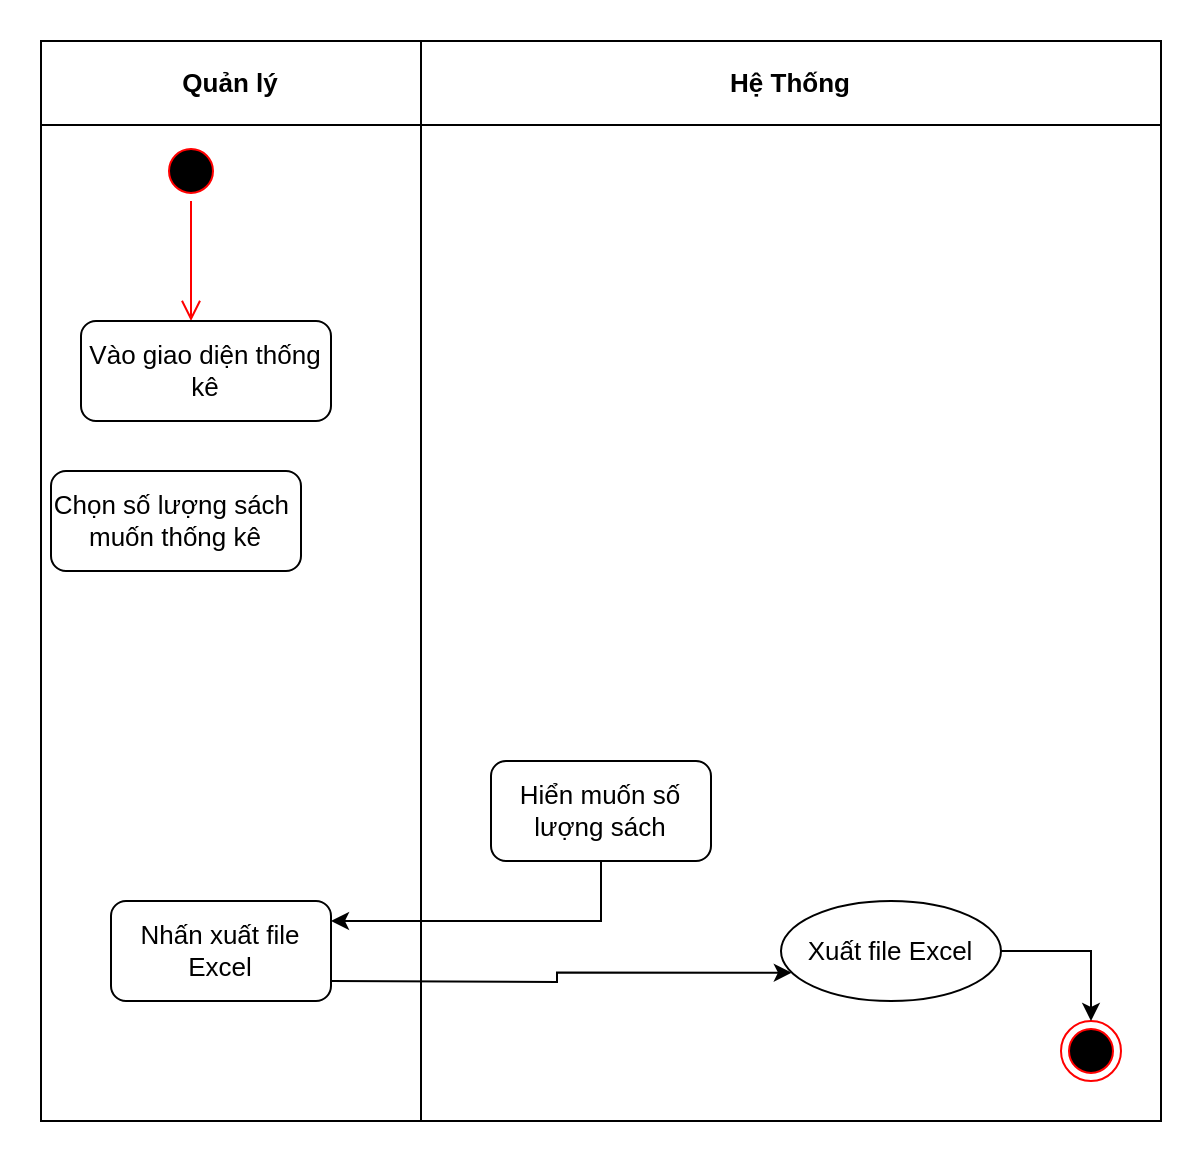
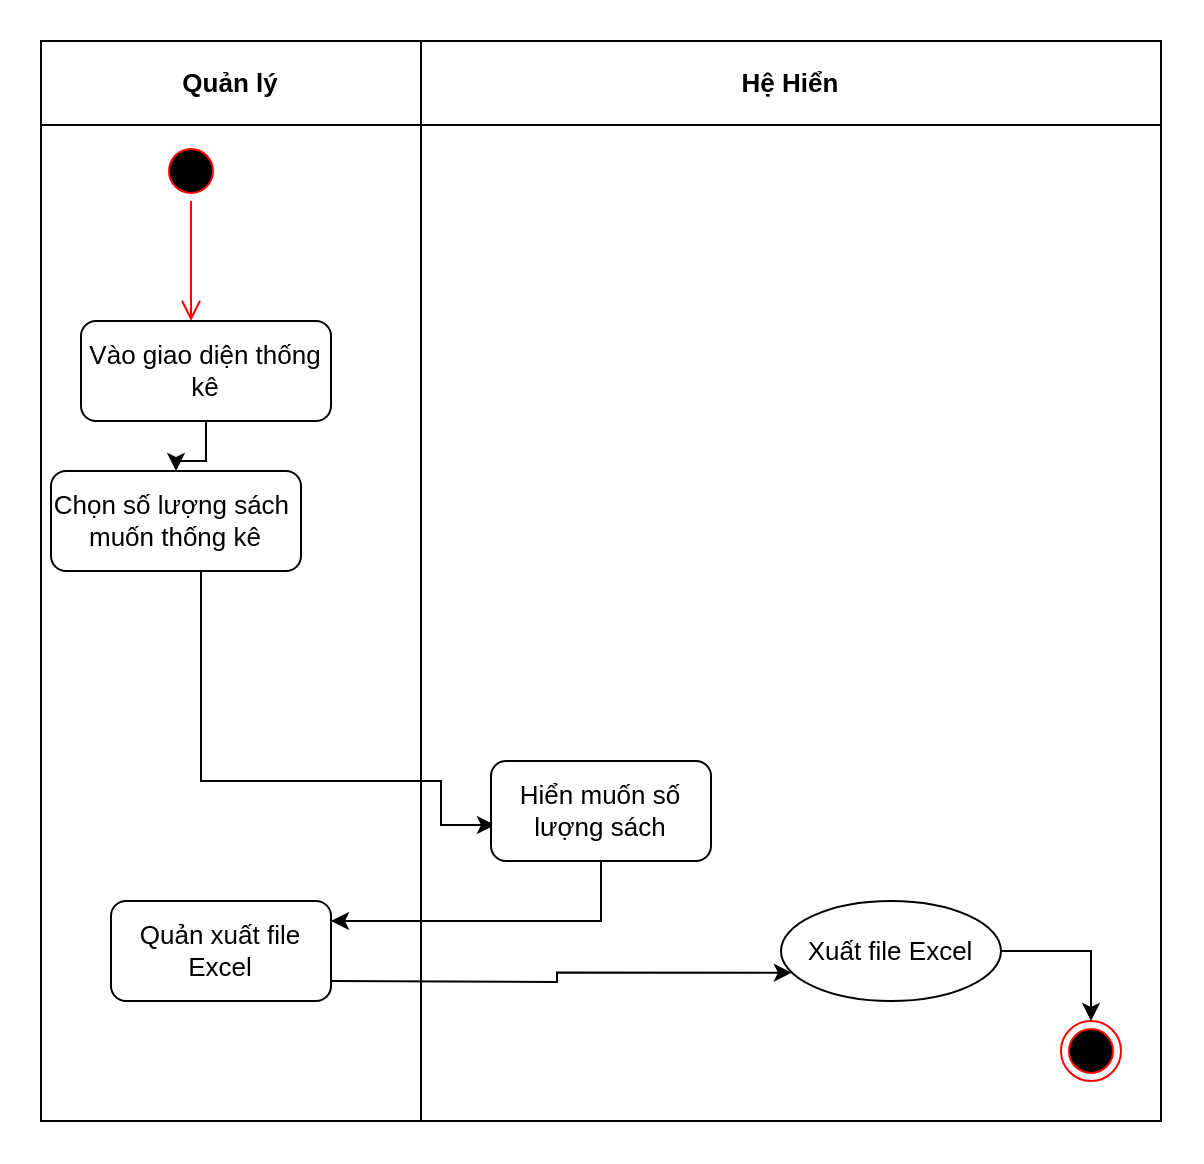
  <mxCell id="0" />
  <mxCell id="1" parent="0" />
  <mxCell id="2" value="" style="shape=table;html=1;whiteSpace=wrap;startSize=0;container=1;collapsible=0;childLayout=tableLayout;" parent="1" vertex="1"><mxGeometry x="20" y="20" width="560" height="540" as="geometry" /></mxCell>
  <mxCell id="3" value="" style="shape=partialRectangle;html=1;whiteSpace=wrap;collapsible=0;dropTarget=0;pointerEvents=0;fillColor=none;top=0;left=0;bottom=0;right=0;points=[[0,0.5],[1,0.5]];portConstraint=eastwest;" parent="2" vertex="1"><mxGeometry width="560" height="42" as="geometry" /></mxCell>
  <mxCell id="4" value="&lt;b&gt;&lt;font style=&quot;font-size: 13px&quot;&gt;Quản lý&lt;/font&gt;&lt;/b&gt;" style="shape=partialRectangle;html=1;whiteSpace=wrap;connectable=0;overflow=hidden;fillColor=none;top=0;left=0;bottom=0;right=0;" parent="3" vertex="1"><mxGeometry width="190" height="42" as="geometry" /></mxCell>
- <mxCell id="5" value="&lt;b&gt;&lt;font style=&quot;font-size: 13px&quot;&gt;Hệ Thống&lt;/font&gt;&lt;/b&gt;" style="shape=partialRectangle;html=1;whiteSpace=wrap;connectable=0;overflow=hidden;fillColor=none;top=0;left=0;bottom=0;right=0;" parent="3" vertex="1"><mxGeometry x="190" width="370" height="42" as="geometry" /></mxCell>
+ <mxCell id="5" value="&lt;b&gt;&lt;font style=&quot;font-size: 13px&quot;&gt;Hệ Hiển&lt;/font&gt;&lt;/b&gt;" style="shape=partialRectangle;html=1;whiteSpace=wrap;connectable=0;overflow=hidden;fillColor=none;top=0;left=0;bottom=0;right=0;" parent="3" vertex="1"><mxGeometry x="190" width="370" height="42" as="geometry" /></mxCell>
  <mxCell id="6" value="" style="shape=partialRectangle;html=1;whiteSpace=wrap;collapsible=0;dropTarget=0;pointerEvents=0;fillColor=none;top=0;left=0;bottom=0;right=0;points=[[0,0.5],[1,0.5]];portConstraint=eastwest;" parent="2" vertex="1"><mxGeometry y="42" width="560" height="498" as="geometry" /></mxCell>
  <mxCell id="7" value="" style="shape=partialRectangle;html=1;whiteSpace=wrap;connectable=0;overflow=hidden;fillColor=none;top=0;left=0;bottom=0;right=0;" parent="6" vertex="1"><mxGeometry width="190" height="498" as="geometry" /></mxCell>
  <mxCell id="8" value="" style="shape=partialRectangle;html=1;whiteSpace=wrap;connectable=0;overflow=hidden;fillColor=none;top=0;left=0;bottom=0;right=0;" parent="6" vertex="1"><mxGeometry x="190" width="370" height="498" as="geometry" /></mxCell>
  <mxCell id="9" value="" style="ellipse;html=1;shape=startState;fillColor=#000000;strokeColor=#ff0000;" parent="1" vertex="1"><mxGeometry x="80" y="70" width="30" height="30" as="geometry" /></mxCell>
  <mxCell id="10" value="" style="edgeStyle=orthogonalEdgeStyle;html=1;verticalAlign=bottom;endArrow=open;endSize=8;strokeColor=#ff0000;" parent="1" source="9" edge="1"><mxGeometry relative="1" as="geometry"><mxPoint x="95" y="160" as="targetPoint" /></mxGeometry></mxCell>
+ <mxCell id="11" style="edgeStyle=orthogonalEdgeStyle;rounded=0;orthogonalLoop=1;jettySize=auto;html=1;" parent="1" source="12" target="14" edge="1"><mxGeometry relative="1" as="geometry" /></mxCell>
  <mxCell id="12" value="Vào giao diện thống kê" style="rounded=1;whiteSpace=wrap;html=1;fontSize=13;strokeColor=#000000;" parent="1" vertex="1"><mxGeometry x="40" y="160" width="125" height="50" as="geometry" /></mxCell>
+ <mxCell id="13" style="edgeStyle=orthogonalEdgeStyle;rounded=0;orthogonalLoop=1;jettySize=auto;html=1;entryX=0.018;entryY=0.64;entryDx=0;entryDy=0;entryPerimeter=0;" parent="1" source="14" target="16" edge="1"><mxGeometry relative="1" as="geometry"><Array as="points"><mxPoint x="100" y="390" /><mxPoint x="220" y="390" /><mxPoint x="220" y="412" /></Array><mxPoint x="240" y="410" as="targetPoint" /></mxGeometry></mxCell>
  <mxCell id="14" value="Chọn số lượng sách&amp;nbsp;&lt;br&gt;muốn thống kê" style="rounded=1;whiteSpace=wrap;html=1;fontSize=13;strokeColor=#000000;" parent="1" vertex="1"><mxGeometry x="25" y="235" width="125" height="50" as="geometry" /></mxCell>
  <mxCell id="15" style="edgeStyle=orthogonalEdgeStyle;rounded=0;orthogonalLoop=1;jettySize=auto;html=1;exitX=0.5;exitY=1;exitDx=0;exitDy=0;" parent="1" source="14" target="14" edge="1"><mxGeometry relative="1" as="geometry" /></mxCell>
  <mxCell id="16" value="Hiển muốn số lượng sách" style="rounded=1;whiteSpace=wrap;html=1;fontSize=13;strokeColor=#000000;" parent="1" vertex="1"><mxGeometry x="245" y="380" width="110" height="50" as="geometry" /></mxCell>
  <mxCell id="17" value="" style="ellipse;html=1;shape=endState;fillColor=#000000;strokeColor=#ff0000;" parent="1" vertex="1"><mxGeometry x="530" y="510" width="30" height="30" as="geometry" /></mxCell>
  <mxCell id="18" style="edgeStyle=orthogonalEdgeStyle;rounded=0;orthogonalLoop=1;jettySize=auto;html=1;" parent="1" source="19" target="17" edge="1"><mxGeometry relative="1" as="geometry" /></mxCell>
  <mxCell id="19" value="Xuất file Excel" style="ellipse;whiteSpace=wrap;html=1;fontSize=13;strokeColor=#000000;" parent="1" vertex="1"><mxGeometry x="390" y="450" width="110" height="50" as="geometry" /></mxCell>
- <mxCell id="20" value="Nhấn xuất file Excel" style="rounded=1;whiteSpace=wrap;html=1;fontSize=13;strokeColor=#000000;" vertex="1" parent="1"><mxGeometry x="55" y="450" width="110" height="50" as="geometry" /></mxCell>
+ <mxCell id="20" value="Quản xuất file Excel" style="rounded=1;whiteSpace=wrap;html=1;fontSize=13;strokeColor=#000000;" vertex="1" parent="1"><mxGeometry x="55" y="450" width="110" height="50" as="geometry" /></mxCell>
  <mxCell id="21" style="edgeStyle=orthogonalEdgeStyle;rounded=0;orthogonalLoop=1;jettySize=auto;html=1;exitX=0.5;exitY=1;exitDx=0;exitDy=0;" edge="1" parent="1" source="16"><mxGeometry relative="1" as="geometry"><mxPoint x="260" y="450" as="sourcePoint" /><mxPoint x="165" y="460" as="targetPoint" /><Array as="points"><mxPoint x="300" y="460" /><mxPoint x="165" y="460" /></Array></mxGeometry></mxCell>
  <mxCell id="22" style="edgeStyle=orthogonalEdgeStyle;rounded=0;orthogonalLoop=1;jettySize=auto;html=1;entryX=0;entryY=0.75;entryDx=0;entryDy=0;" edge="1" parent="1" target="19"><mxGeometry relative="1" as="geometry"><mxPoint x="165" y="490" as="sourcePoint" /><mxPoint x="210" y="555" as="targetPoint" /></mxGeometry></mxCell>
